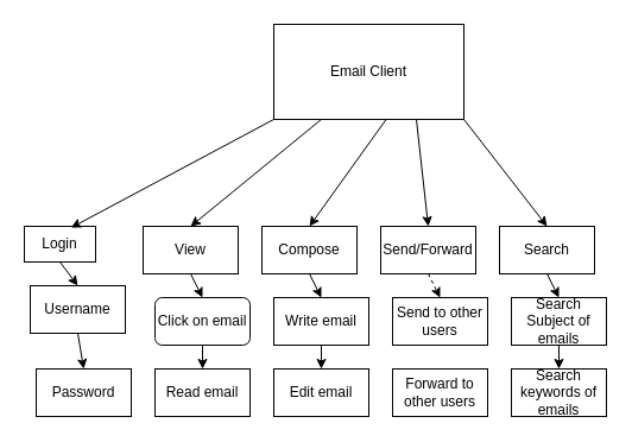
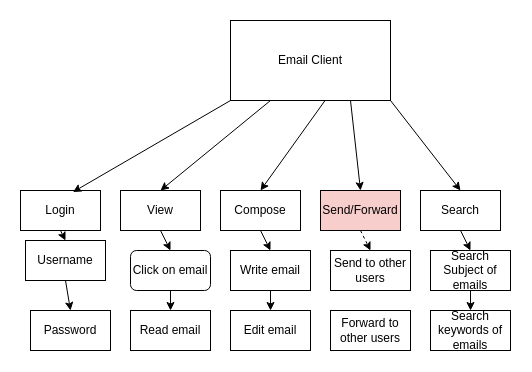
  <mxCell id="0" />
  <mxCell id="1" parent="0" />
  <mxCell id="2" value="Email Client" style="rounded=0;whiteSpace=wrap;html=1;" vertex="1" parent="1"><mxGeometry x="230" y="20" width="160" height="80" as="geometry" /></mxCell>
  <mxCell id="3" value="View" style="rounded=0;whiteSpace=wrap;html=1;" vertex="1" parent="1"><mxGeometry x="120" y="190" width="80" height="40" as="geometry" /></mxCell>
- <mxCell id="4" value="Login" style="rounded=0;whiteSpace=wrap;html=1;" vertex="1" parent="1"><mxGeometry x="20" y="190" width="60" height="30" as="geometry" /></mxCell>
+ <mxCell id="4" value="Login" style="rounded=0;whiteSpace=wrap;html=1;" vertex="1" parent="1"><mxGeometry x="20" y="190" width="80" height="40" as="geometry" /></mxCell>
  <mxCell id="5" value="Compose" style="rounded=0;whiteSpace=wrap;html=1;" vertex="1" parent="1"><mxGeometry x="220" y="190" width="80" height="40" as="geometry" /></mxCell>
- <mxCell id="6" value="Send/Forward" style="rounded=0;whiteSpace=wrap;html=1;" vertex="1" parent="1"><mxGeometry x="320" y="190" width="80" height="40" as="geometry" /></mxCell>
+ <mxCell id="6" value="Send/Forward" style="rounded=0;whiteSpace=wrap;html=1;fillColor=#f8cecc;" vertex="1" parent="1"><mxGeometry x="320" y="190" width="80" height="40" as="geometry" /></mxCell>
  <mxCell id="7" value="Search" style="rounded=0;whiteSpace=wrap;html=1;" vertex="1" parent="1"><mxGeometry x="420" y="190" width="80" height="40" as="geometry" /></mxCell>
  <mxCell id="8" value="Username" style="rounded=0;whiteSpace=wrap;html=1;" vertex="1" parent="1"><mxGeometry x="25" y="240" width="80" height="40" as="geometry" /></mxCell>
  <mxCell id="9" value="Password" style="rounded=0;whiteSpace=wrap;html=1;" vertex="1" parent="1"><mxGeometry x="30" y="310" width="80" height="40" as="geometry" /></mxCell>
  <mxCell id="10" value="Click on email" style="whiteSpace=wrap;html=1;rounded=1;" vertex="1" parent="1"><mxGeometry x="130" y="250" width="80" height="40" as="geometry" /></mxCell>
  <mxCell id="11" value="Read email" style="rounded=0;whiteSpace=wrap;html=1;" vertex="1" parent="1"><mxGeometry x="130" y="310" width="80" height="40" as="geometry" /></mxCell>
  <mxCell id="12" value="Write email" style="rounded=0;whiteSpace=wrap;html=1;" vertex="1" parent="1"><mxGeometry x="230" y="250" width="80" height="40" as="geometry" /></mxCell>
  <mxCell id="13" value="Edit email" style="rounded=0;whiteSpace=wrap;html=1;" vertex="1" parent="1"><mxGeometry x="230" y="310" width="80" height="40" as="geometry" /></mxCell>
  <mxCell id="14" value="Send to other users" style="rounded=0;whiteSpace=wrap;html=1;" vertex="1" parent="1"><mxGeometry x="330" y="250" width="80" height="40" as="geometry" /></mxCell>
  <mxCell id="15" value="Forward to other users" style="rounded=0;whiteSpace=wrap;html=1;" vertex="1" parent="1"><mxGeometry x="330" y="310" width="80" height="40" as="geometry" /></mxCell>
  <mxCell id="16" value="Search Subject of emails" style="rounded=0;whiteSpace=wrap;html=1;" vertex="1" parent="1"><mxGeometry x="430" y="250" width="80" height="40" as="geometry" /></mxCell>
  <mxCell id="17" value="Search keywords of emails" style="rounded=0;whiteSpace=wrap;html=1;" vertex="1" parent="1"><mxGeometry x="430" y="310" width="80" height="40" as="geometry" /></mxCell>
  <mxCell id="18" value="" style="endArrow=classic;html=1;exitX=0;exitY=1;exitDx=0;exitDy=0;entryX=0.656;entryY=0.038;entryDx=0;entryDy=0;entryPerimeter=0;" edge="1" parent="1" source="2" target="4"><mxGeometry width="50" height="50" relative="1" as="geometry"><mxPoint x="270" y="300" as="sourcePoint" /><mxPoint x="320" y="250" as="targetPoint" /></mxGeometry></mxCell>
  <mxCell id="19" value="" style="endArrow=classic;html=1;exitX=0.25;exitY=1;exitDx=0;exitDy=0;entryX=0.5;entryY=0;entryDx=0;entryDy=0;" edge="1" parent="1" source="2" target="3"><mxGeometry width="50" height="50" relative="1" as="geometry"><mxPoint x="310.08" y="111.04" as="sourcePoint" /><mxPoint x="82.48" y="201.52" as="targetPoint" /></mxGeometry></mxCell>
  <mxCell id="20" value="" style="endArrow=classic;html=1;exitX=0.591;exitY=1;exitDx=0;exitDy=0;exitPerimeter=0;entryX=0.5;entryY=0;entryDx=0;entryDy=0;" edge="1" parent="1" source="2" target="5"><mxGeometry width="50" height="50" relative="1" as="geometry"><mxPoint x="320.08" y="121.04" as="sourcePoint" /><mxPoint x="92.48" y="211.52" as="targetPoint" /></mxGeometry></mxCell>
  <mxCell id="21" value="" style="endArrow=classic;html=1;exitX=0.75;exitY=1;exitDx=0;exitDy=0;entryX=0.5;entryY=0;entryDx=0;entryDy=0;" edge="1" parent="1" source="2" target="6"><mxGeometry width="50" height="50" relative="1" as="geometry"><mxPoint x="330.08" y="131.04" as="sourcePoint" /><mxPoint x="102.48" y="221.52" as="targetPoint" /></mxGeometry></mxCell>
  <mxCell id="22" value="" style="endArrow=classic;html=1;exitX=1;exitY=1;exitDx=0;exitDy=0;entryX=0.5;entryY=0;entryDx=0;entryDy=0;" edge="1" parent="1" source="2" target="7"><mxGeometry width="50" height="50" relative="1" as="geometry"><mxPoint x="340.08" y="141.04" as="sourcePoint" /><mxPoint x="112.48" y="231.52" as="targetPoint" /></mxGeometry></mxCell>
  <mxCell id="23" value="" style="endArrow=classic;html=1;exitX=0.5;exitY=1;exitDx=0;exitDy=0;entryX=0.5;entryY=0;entryDx=0;entryDy=0;" edge="1" parent="1" source="4" target="8"><mxGeometry width="50" height="50" relative="1" as="geometry"><mxPoint x="270" y="300" as="sourcePoint" /><mxPoint x="320" y="250" as="targetPoint" /></mxGeometry></mxCell>
  <mxCell id="24" value="" style="endArrow=classic;html=1;exitX=0.5;exitY=1;exitDx=0;exitDy=0;entryX=0.5;entryY=0;entryDx=0;entryDy=0;" edge="1" parent="1" source="8" target="9"><mxGeometry width="50" height="50" relative="1" as="geometry"><mxPoint x="70" y="240" as="sourcePoint" /><mxPoint x="80" y="260" as="targetPoint" /></mxGeometry></mxCell>
  <mxCell id="25" value="" style="endArrow=classic;html=1;exitX=0.5;exitY=1;exitDx=0;exitDy=0;entryX=0.5;entryY=0;entryDx=0;entryDy=0;" edge="1" parent="1" source="3" target="10"><mxGeometry width="50" height="50" relative="1" as="geometry"><mxPoint x="80" y="250" as="sourcePoint" /><mxPoint x="90" y="270" as="targetPoint" /></mxGeometry></mxCell>
  <mxCell id="26" value="" style="endArrow=classic;html=1;exitX=0.5;exitY=1;exitDx=0;exitDy=0;entryX=0.5;entryY=0;entryDx=0;entryDy=0;" edge="1" parent="1" source="5" target="12"><mxGeometry width="50" height="50" relative="1" as="geometry"><mxPoint x="90" y="260" as="sourcePoint" /><mxPoint x="100" y="280" as="targetPoint" /></mxGeometry></mxCell>
  <mxCell id="27" value="" style="endArrow=classic;html=1;exitX=0.5;exitY=1;exitDx=0;exitDy=0;entryX=0.5;entryY=0;entryDx=0;entryDy=0;dashed=1;" edge="1" parent="1" source="6" target="14"><mxGeometry width="50" height="50" relative="1" as="geometry"><mxPoint x="100" y="270" as="sourcePoint" /><mxPoint x="110" y="290" as="targetPoint" /></mxGeometry></mxCell>
  <mxCell id="28" value="" style="endArrow=classic;html=1;exitX=0.5;exitY=1;exitDx=0;exitDy=0;entryX=0.5;entryY=0;entryDx=0;entryDy=0;" edge="1" parent="1" source="7" target="16"><mxGeometry width="50" height="50" relative="1" as="geometry"><mxPoint x="110" y="280" as="sourcePoint" /><mxPoint x="120" y="300" as="targetPoint" /></mxGeometry></mxCell>
  <mxCell id="29" value="" style="endArrow=classic;html=1;exitX=0.5;exitY=1;exitDx=0;exitDy=0;entryX=0.5;entryY=0;entryDx=0;entryDy=0;" edge="1" parent="1" source="10" target="11"><mxGeometry width="50" height="50" relative="1" as="geometry"><mxPoint x="120" y="290" as="sourcePoint" /><mxPoint x="130" y="310" as="targetPoint" /></mxGeometry></mxCell>
  <mxCell id="30" value="" style="endArrow=classic;html=1;exitX=0.5;exitY=1;exitDx=0;exitDy=0;" edge="1" parent="1" source="12" target="13"><mxGeometry width="50" height="50" relative="1" as="geometry"><mxPoint x="130" y="300" as="sourcePoint" /><mxPoint x="140" y="320" as="targetPoint" /></mxGeometry></mxCell>
  <mxCell id="31" value="" style="endArrow=classic;html=1;exitX=0.5;exitY=1;exitDx=0;exitDy=0;entryX=0.5;entryY=0;entryDx=0;entryDy=0;" edge="1" parent="1" source="16" target="17"><mxGeometry width="50" height="50" relative="1" as="geometry"><mxPoint x="150" y="320" as="sourcePoint" /><mxPoint x="160" y="340" as="targetPoint" /></mxGeometry></mxCell>
